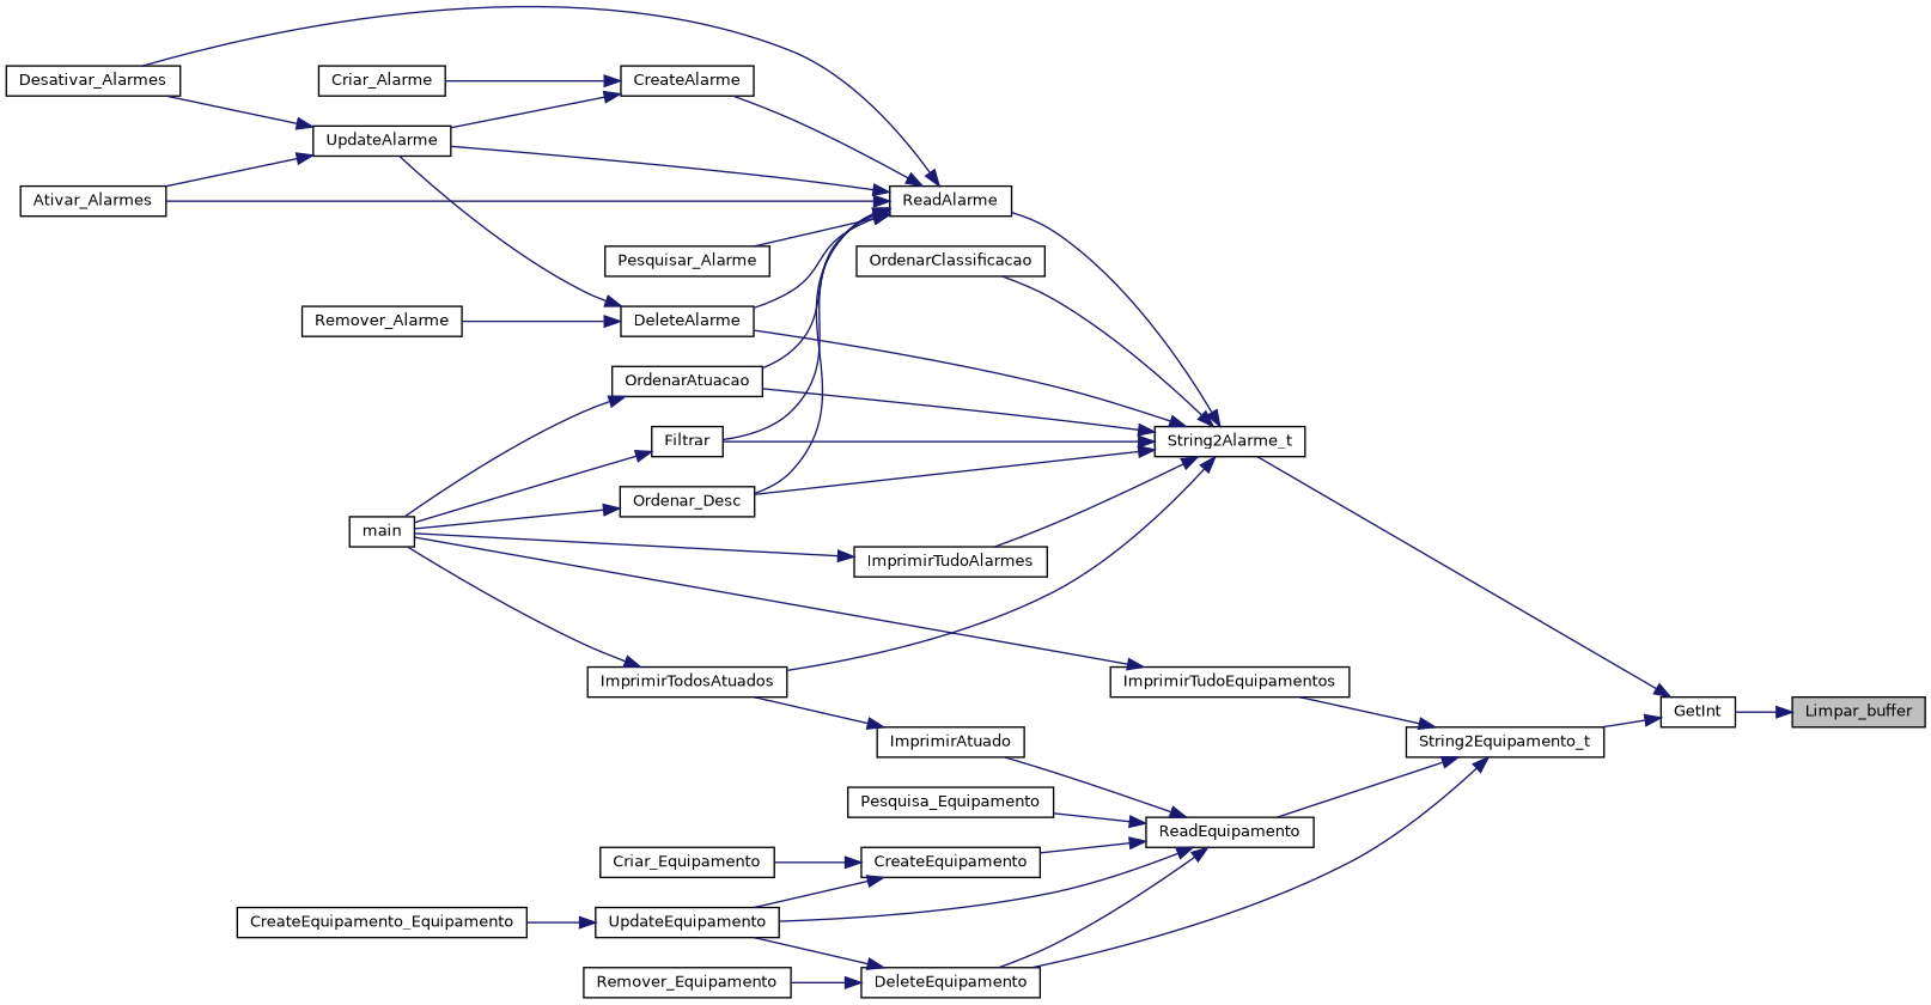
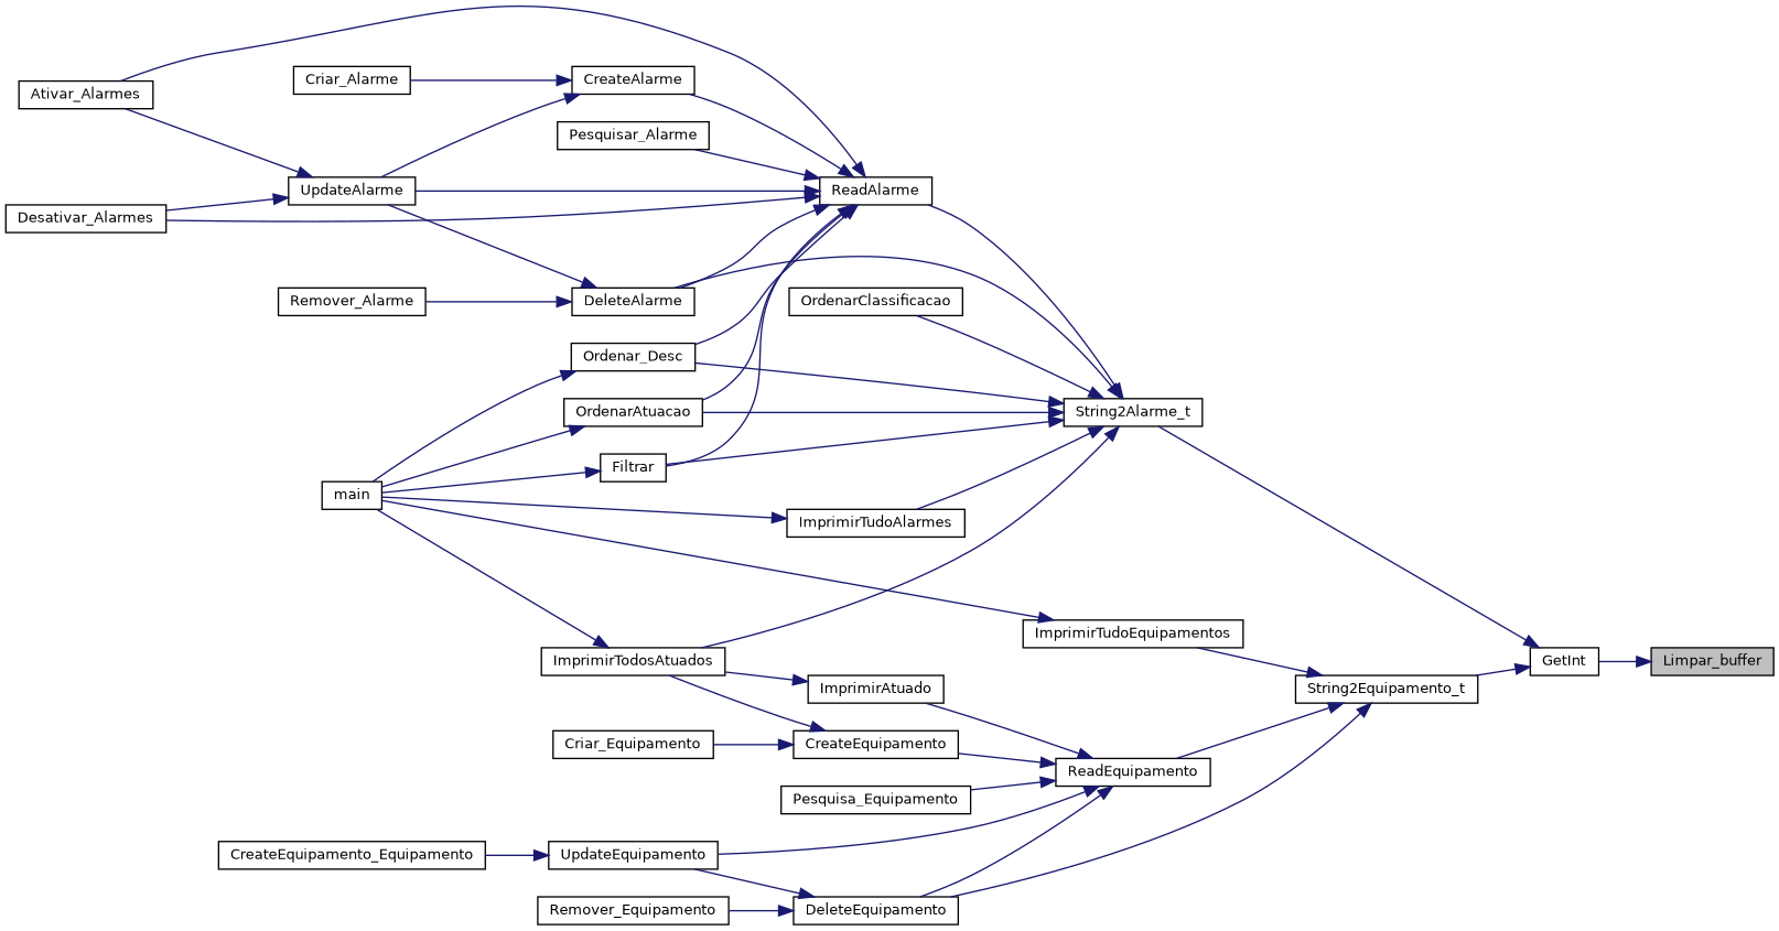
  digraph {
    rankdir=RL
    node [color=black fillcolor=white fontname=Helvetica fontsize=10 shape=record style=filled]
    edge [color=midnightblue dir=back fontname=Helvetica fontsize=10 labelfontname=Helvetica labelfontsize=10 style=solid]
    n1 [fillcolor=grey75 fontcolor=black height=0.2 label=Limpar_buffer width=0.4]
    n2 [height=0.2 label=GetInt width=0.4]
    n3 [height=0.2 label=String2Alarme_t width=0.4]
    n4 [height=0.2 label=String2Equipamento_t width=0.4]
    n5 [height=0.2 label=DeleteAlarme width=0.4]
    n6 [height=0.2 label=Filtrar width=0.4]
    n7 [height=0.2 label=ImprimirTodosAtuados width=0.4]
    n8 [height=0.2 label=ImprimirTudoAlarmes width=0.4]
    n9 [height=0.2 label=Ordenar_Desc width=0.4]
    n10 [height=0.2 label=OrdenarAtuacao width=0.4]
    n11 [height=0.2 label=OrdenarClassificacao width=0.4]
    n12 [height=0.2 label=ReadAlarme width=0.4]
    n13 [height=0.2 label=DeleteEquipamento width=0.4]
    n14 [height=0.2 label=ImprimirTudoEquipamentos width=0.4]
    n15 [height=0.2 label=ReadEquipamento width=0.4]
    n16 [height=0.2 label=Remover_Alarme width=0.4]
    n17 [height=0.2 label=UpdateAlarme width=0.4]
    n18 [height=0.2 label=main width=0.4]
    n19 [height=0.2 label=Ativar_Alarmes width=0.4]
    n20 [height=0.2 label=Desativar_Alarmes width=0.4]
    n21 [height=0.2 label=CreateAlarme width=0.4]
    n22 [height=0.2 label=Pesquisar_Alarme width=0.4]
    n23 [height=0.2 label=Criar_Alarme width=0.4]
    n24 [height=0.2 label=Remover_Equipamento width=0.4]
    n25 [height=0.2 label=UpdateEquipamento width=0.4]
    n26 [height=0.2 label=CreateEquipamento width=0.4]
    n27 [height=0.2 label=ImprimirAtuado width=0.4]
    n28 [height=0.2 label=Pesquisa_Equipamento width=0.4]
    n29 [height=0.2 label=CreateEquipamento_Equipamento width=0.4]
    n30 [height=0.2 label=Criar_Equipamento width=0.4]
    n1 -> n2
    n2 -> n3
    n2 -> n4
    n3 -> n5
    n3 -> n6
    n3 -> n7
    n3 -> n8
    n3 -> n9
    n3 -> n10
    n3 -> n11
    n3 -> n12
    n4 -> n13
    n4 -> n14
    n4 -> n15
    n5 -> n16
    n5 -> n17
    n6 -> n18
    n7 -> n18
    n8 -> n18
    n9 -> n18
    n10 -> n18
    n12 -> n5
    n12 -> n6
    n12 -> n9
    n12 -> n10
    n12 -> n17
    n12 -> n19
    n12 -> n20
    n12 -> n21
    n12 -> n22
    n13 -> n24
    n13 -> n25
    n14 -> n18
    n15 -> n13
    n15 -> n25
    n15 -> n26
    n15 -> n27
    n15 -> n28
    n17 -> n19
    n17 -> n20
    n21 -> n17
    n21 -> n23
    n25 -> n29
-   n26 -> n25
+   n26 -> n7
    n26 -> n30
    n27 -> n7
  }
